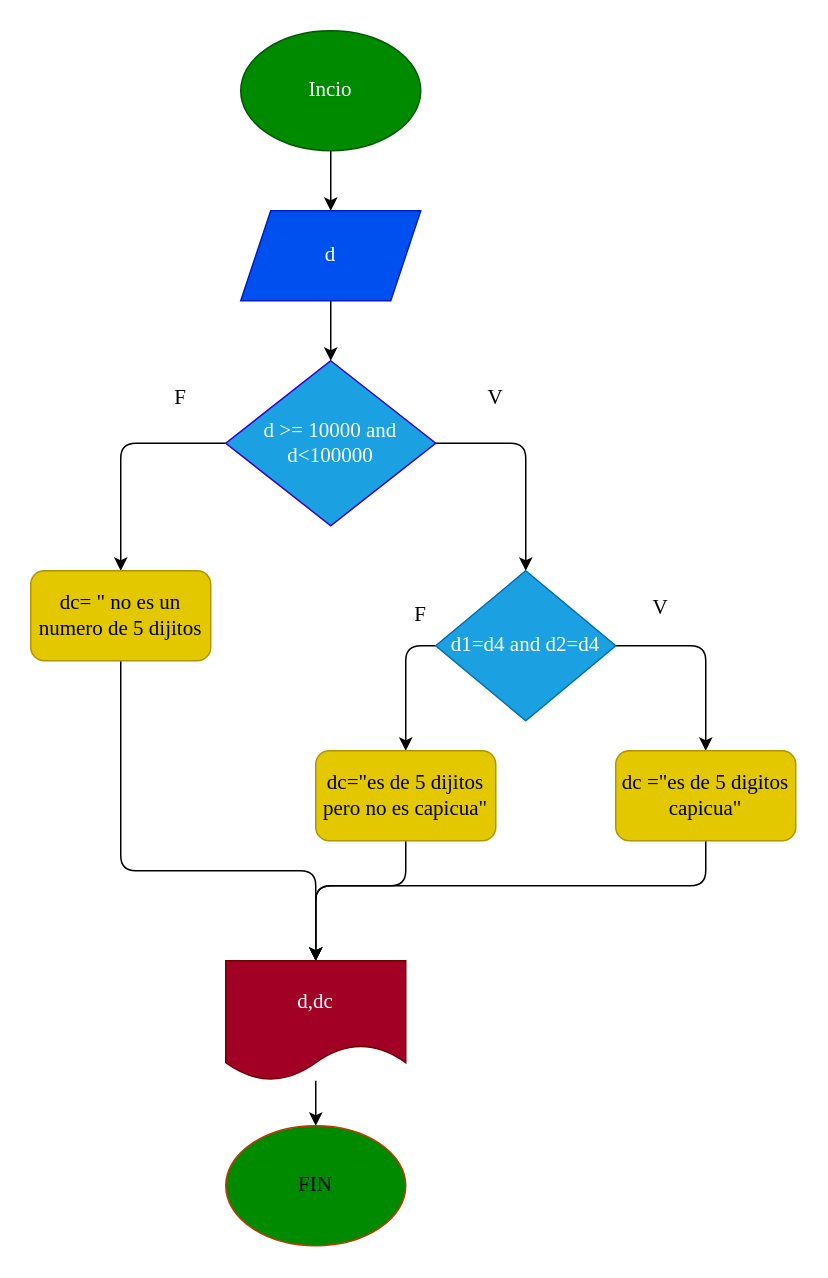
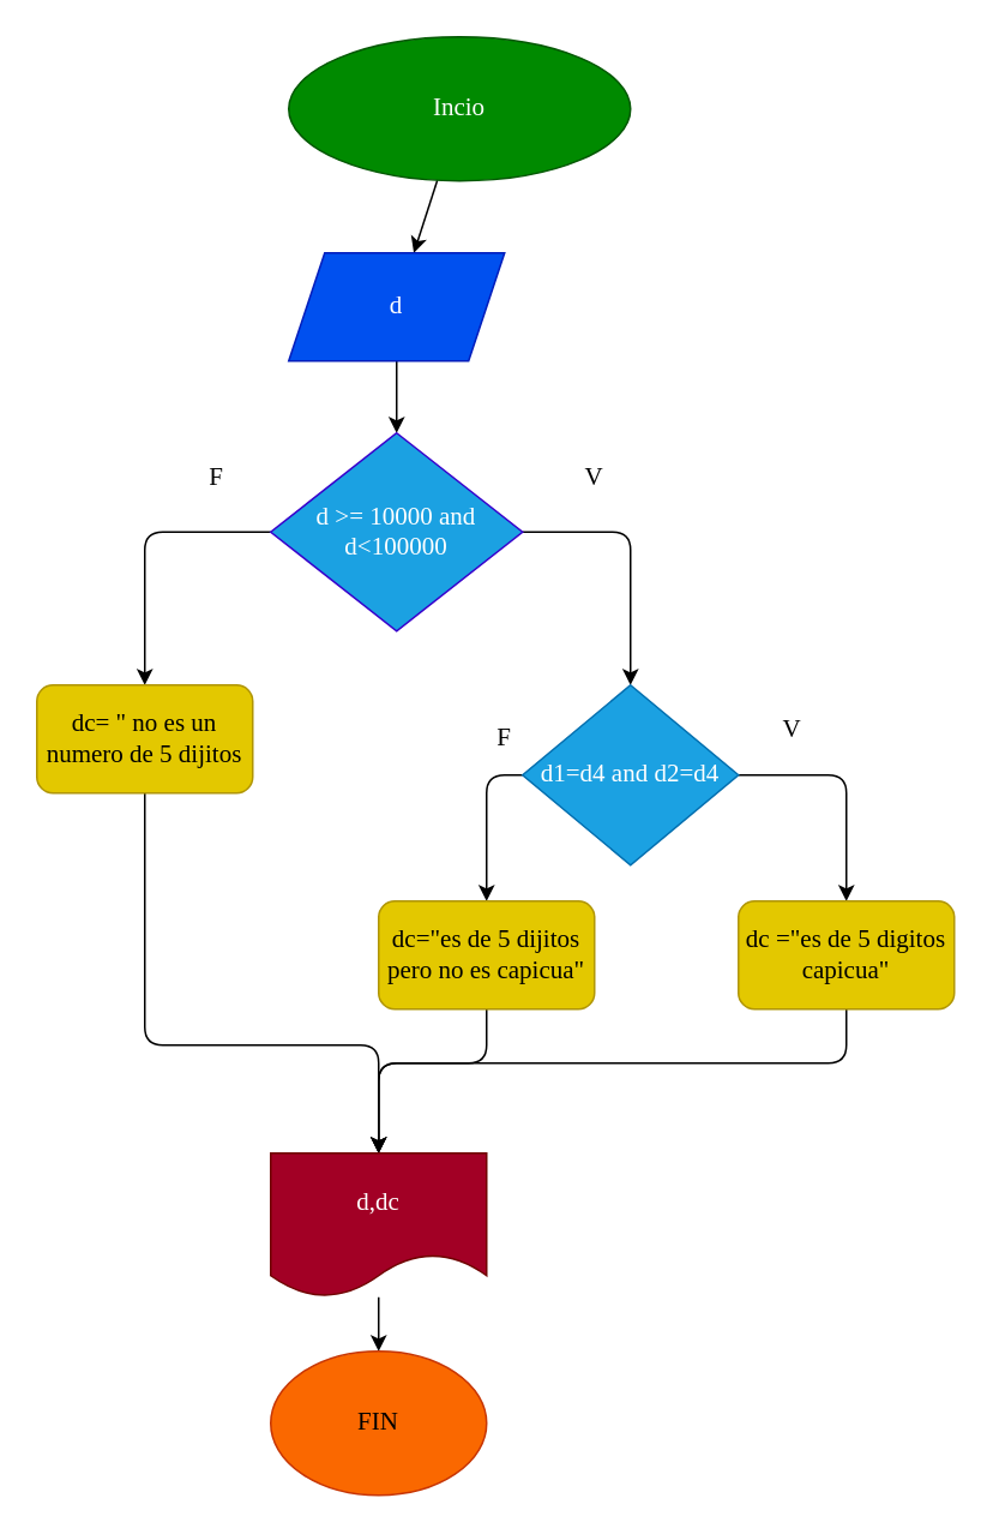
  <mxCell id="0" />
  <mxCell id="1" parent="0" />
  <mxCell id="2" value="" style="edgeStyle=none;html=1;fontFamily=Comic Sans MS;fontSize=14;" edge="1" parent="1" source="3" target="5"><mxGeometry relative="1" as="geometry" /></mxCell>
- <mxCell id="3" value="Incio" style="ellipse;whiteSpace=wrap;html=1;fillColor=#008a00;fontColor=#ffffff;strokeColor=#005700;fontFamily=Comic Sans MS;fontSize=14;" vertex="1" parent="1"><mxGeometry x="160" y="20" width="120" height="80" as="geometry" /></mxCell>
+ <mxCell id="3" value="Incio" style="ellipse;whiteSpace=wrap;html=1;fillColor=#008a00;fontColor=#ffffff;strokeColor=#005700;fontFamily=Comic Sans MS;fontSize=14;" vertex="1" parent="1"><mxGeometry x="160" y="20" width="190" height="80" as="geometry" /></mxCell>
  <mxCell id="4" value="" style="edgeStyle=none;html=1;fontFamily=Comic Sans MS;fontSize=14;" edge="1" parent="1" source="5" target="8"><mxGeometry relative="1" as="geometry" /></mxCell>
  <mxCell id="5" value="d" style="shape=parallelogram;perimeter=parallelogramPerimeter;whiteSpace=wrap;html=1;fixedSize=1;fontFamily=Comic Sans MS;fontSize=14;fillColor=#0050ef;fontColor=#ffffff;strokeColor=#001DBC;" vertex="1" parent="1"><mxGeometry x="160" y="140" width="120" height="60" as="geometry" /></mxCell>
  <mxCell id="6" style="edgeStyle=none;html=1;entryX=0.5;entryY=0;entryDx=0;entryDy=0;fontFamily=Comic Sans MS;fontSize=14;" edge="1" parent="1" source="8" target="17"><mxGeometry relative="1" as="geometry"><Array as="points"><mxPoint x="80" y="295" /></Array></mxGeometry></mxCell>
  <mxCell id="7" style="edgeStyle=none;html=1;entryX=0.5;entryY=0;entryDx=0;entryDy=0;fontFamily=Comic Sans MS;fontSize=14;" edge="1" parent="1" source="8" target="11"><mxGeometry relative="1" as="geometry"><Array as="points"><mxPoint x="350" y="295" /></Array></mxGeometry></mxCell>
  <mxCell id="8" value="d &amp;gt;= 10000 and d&amp;lt;100000" style="rhombus;whiteSpace=wrap;html=1;fontFamily=Comic Sans MS;fontSize=14;fillColor=#1ba1e2;fontColor=#ffffff;strokeColor=#3700CC;" vertex="1" parent="1"><mxGeometry x="150" y="240" width="140" height="110" as="geometry" /></mxCell>
  <mxCell id="9" style="edgeStyle=none;html=1;entryX=0.5;entryY=0;entryDx=0;entryDy=0;fontFamily=Comic Sans MS;fontSize=14;" edge="1" parent="1" source="11" target="15"><mxGeometry relative="1" as="geometry"><Array as="points"><mxPoint x="270" y="430" /></Array></mxGeometry></mxCell>
  <mxCell id="10" style="edgeStyle=none;html=1;entryX=0.5;entryY=0;entryDx=0;entryDy=0;fontFamily=Comic Sans MS;fontSize=14;" edge="1" parent="1" source="11" target="13"><mxGeometry relative="1" as="geometry"><Array as="points"><mxPoint x="470" y="430" /></Array></mxGeometry></mxCell>
  <mxCell id="11" value="d1=d4 and d2=d4" style="rhombus;whiteSpace=wrap;html=1;fontFamily=Comic Sans MS;fontSize=14;fillColor=#1ba1e2;fontColor=#ffffff;strokeColor=#006EAF;" vertex="1" parent="1"><mxGeometry x="290" y="380" width="120" height="100" as="geometry" /></mxCell>
  <mxCell id="12" style="edgeStyle=none;html=1;entryX=0.5;entryY=0;entryDx=0;entryDy=0;fontFamily=Comic Sans MS;fontSize=14;" edge="1" parent="1" source="13" target="19"><mxGeometry relative="1" as="geometry"><Array as="points"><mxPoint x="470" y="590" /><mxPoint x="210" y="590" /></Array></mxGeometry></mxCell>
  <mxCell id="13" value="dc =&quot;es de 5 digitos capicua&quot;" style="rounded=1;whiteSpace=wrap;html=1;fontFamily=Comic Sans MS;fontSize=14;fillColor=#e3c800;fontColor=#000000;strokeColor=#B09500;" vertex="1" parent="1"><mxGeometry x="410" y="500" width="120" height="60" as="geometry" /></mxCell>
  <mxCell id="14" style="edgeStyle=none;html=1;entryX=0.5;entryY=0;entryDx=0;entryDy=0;fontFamily=Comic Sans MS;fontSize=14;" edge="1" parent="1" source="15" target="19"><mxGeometry relative="1" as="geometry"><Array as="points"><mxPoint x="270" y="590" /><mxPoint x="210" y="590" /></Array></mxGeometry></mxCell>
  <mxCell id="15" value="dc=&quot;es de 5 dijitos pero no es capicua&quot;" style="rounded=1;whiteSpace=wrap;html=1;fontFamily=Comic Sans MS;fontSize=14;fillColor=#e3c800;fontColor=#000000;strokeColor=#B09500;" vertex="1" parent="1"><mxGeometry x="210" y="500" width="120" height="60" as="geometry" /></mxCell>
  <mxCell id="16" style="edgeStyle=none;html=1;fontFamily=Comic Sans MS;fontSize=14;entryX=0.5;entryY=0;entryDx=0;entryDy=0;" edge="1" parent="1" source="17" target="19"><mxGeometry relative="1" as="geometry"><mxPoint x="210" y="630" as="targetPoint" /><Array as="points"><mxPoint x="80" y="580" /><mxPoint x="210" y="580" /></Array></mxGeometry></mxCell>
  <mxCell id="17" value="dc= &quot; no es un numero de 5 dijitos" style="rounded=1;whiteSpace=wrap;html=1;fontFamily=Comic Sans MS;fontSize=14;fillColor=#e3c800;fontColor=#000000;strokeColor=#B09500;" vertex="1" parent="1"><mxGeometry x="20" y="380" width="120" height="60" as="geometry" /></mxCell>
  <mxCell id="18" value="" style="edgeStyle=none;html=1;fontFamily=Comic Sans MS;fontSize=14;" edge="1" parent="1" source="19" target="24"><mxGeometry relative="1" as="geometry" /></mxCell>
  <mxCell id="19" value="d,dc" style="shape=document;whiteSpace=wrap;html=1;boundedLbl=1;fontFamily=Comic Sans MS;fontSize=14;fillColor=#a20025;fontColor=#ffffff;strokeColor=#6F0000;" vertex="1" parent="1"><mxGeometry x="150" y="640" width="120" height="80" as="geometry" /></mxCell>
  <mxCell id="20" value="F" style="text;html=1;strokeColor=none;fillColor=none;align=center;verticalAlign=middle;whiteSpace=wrap;rounded=0;fontFamily=Comic Sans MS;fontSize=14;" vertex="1" parent="1"><mxGeometry x="90" y="250" width="60" height="30" as="geometry" /></mxCell>
  <mxCell id="21" value="V" style="text;html=1;strokeColor=none;fillColor=none;align=center;verticalAlign=middle;whiteSpace=wrap;rounded=0;fontFamily=Comic Sans MS;fontSize=14;" vertex="1" parent="1"><mxGeometry x="300" y="250" width="60" height="30" as="geometry" /></mxCell>
  <mxCell id="22" value="F" style="text;html=1;strokeColor=none;fillColor=none;align=center;verticalAlign=middle;whiteSpace=wrap;rounded=0;fontFamily=Comic Sans MS;fontSize=14;" vertex="1" parent="1"><mxGeometry x="250" y="395" width="60" height="30" as="geometry" /></mxCell>
  <mxCell id="23" value="V" style="text;html=1;strokeColor=none;fillColor=none;align=center;verticalAlign=middle;whiteSpace=wrap;rounded=0;fontFamily=Comic Sans MS;fontSize=14;" vertex="1" parent="1"><mxGeometry x="410" y="390" width="60" height="30" as="geometry" /></mxCell>
- <mxCell id="24" value="FIN" style="ellipse;whiteSpace=wrap;html=1;fontFamily=Comic Sans MS;fontSize=14;fillColor=#008a00;fontColor=#000000;strokeColor=#C73500;" vertex="1" parent="1"><mxGeometry x="150" y="750" width="120" height="80" as="geometry" /></mxCell>
+ <mxCell id="24" value="FIN" style="ellipse;whiteSpace=wrap;html=1;fontFamily=Comic Sans MS;fontSize=14;fillColor=#fa6800;fontColor=#000000;strokeColor=#C73500;" vertex="1" parent="1"><mxGeometry x="150" y="750" width="120" height="80" as="geometry" /></mxCell>
